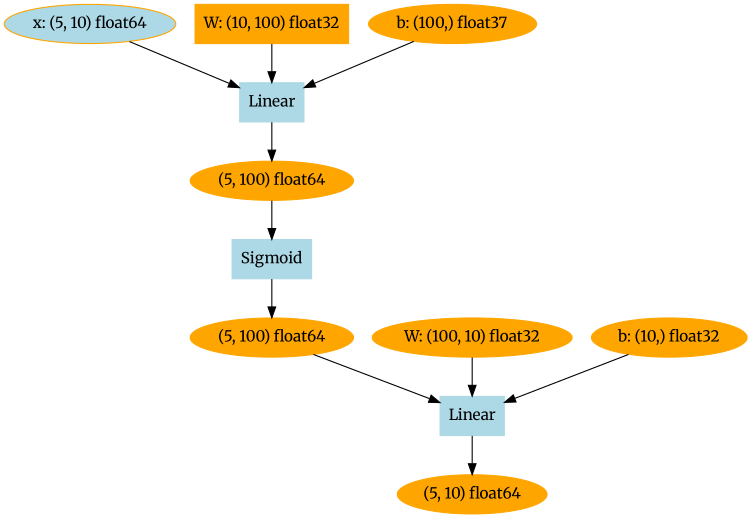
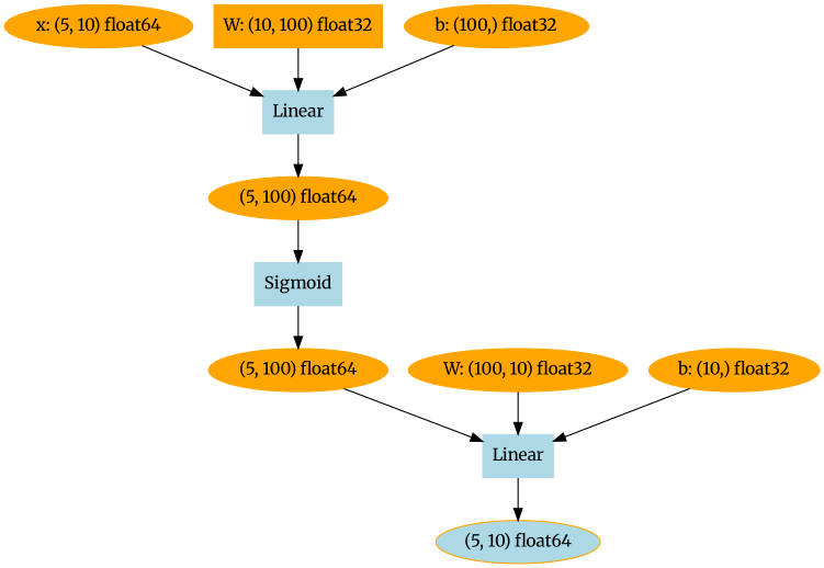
  digraph {
    fontname=Merriweather
    node [color=orange fontname=Merriweather style=filled]
    edge [fontname=Merriweather]
-   n1 [label="(5, 10) float64"]
+   n1 [label="(5, 10) float64" fillcolor=lightblue]
    n2 [color=lightblue label=Linear shape=box]
    n3 [label="(5, 100) float64"]
    n4 [label="W: (100, 10) float32"]
    n5 [label="b: (10,) float32"]
    n6 [color=lightblue label=Sigmoid shape=box]
    n7 [label="(5, 100) float64"]
    n8 [color=lightblue label=Linear shape=box]
-   n9 [label="x: (5, 10) float64" fillcolor=lightblue]
+   n9 [label="x: (5, 10) float64"]
    n10 [label="W: (10, 100) float32" shape=box]
-   n11 [label="b: (100,) float37"]
+   n11 [label="b: (100,) float32"]
    n2 -> n1
    n3 -> n2
    n4 -> n2
    n5 -> n2
    n6 -> n3
    n7 -> n6
    n8 -> n7
    n9 -> n8
    n10 -> n8
    n11 -> n8
  }
